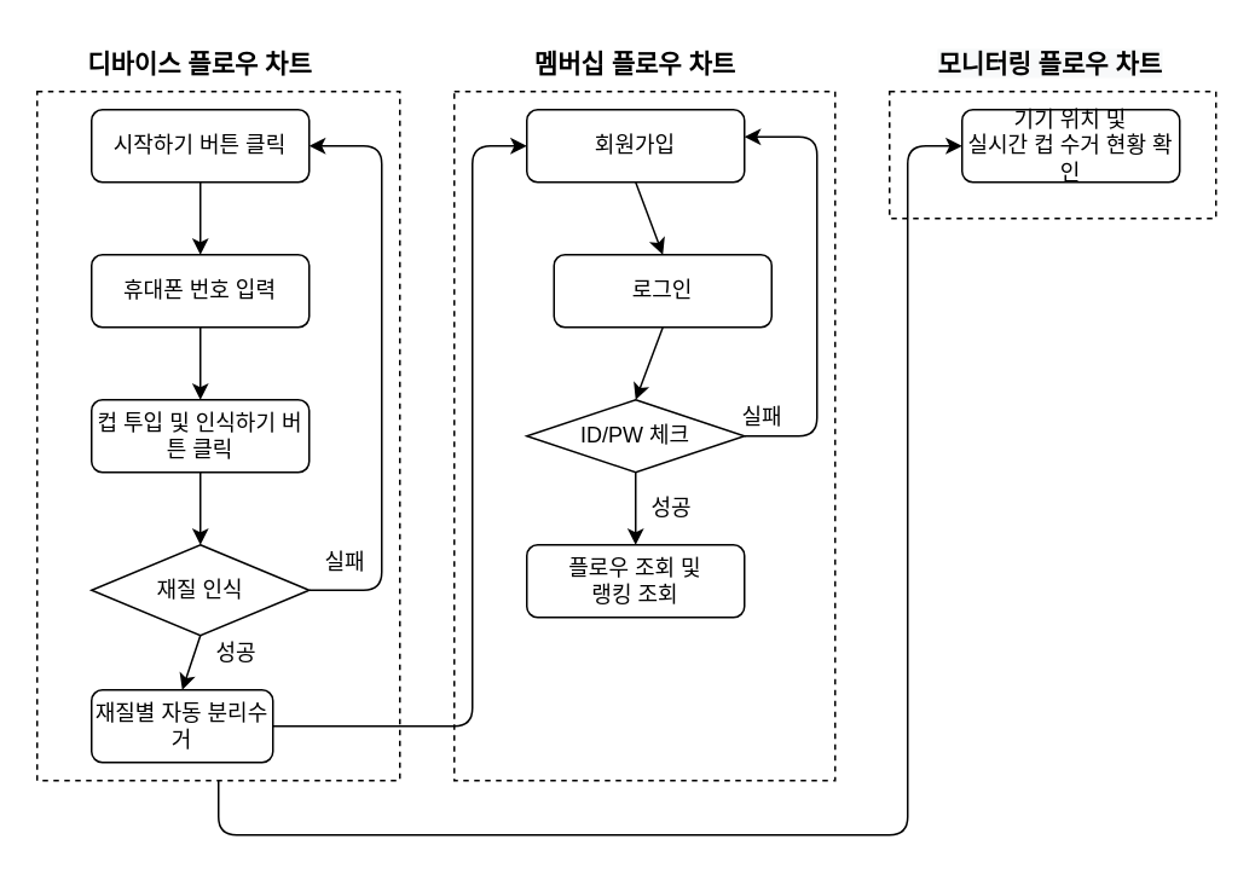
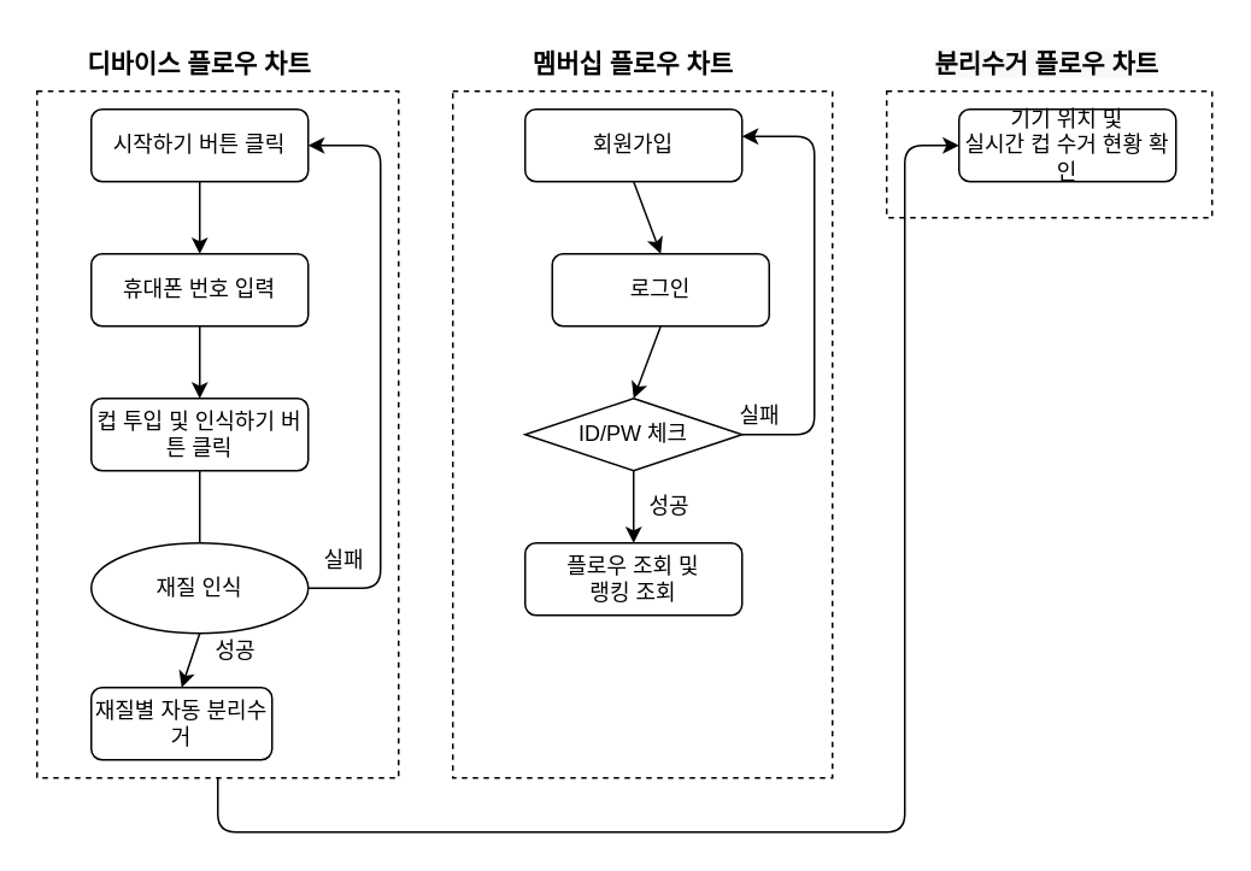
  <mxCell id="0" />
  <mxCell id="1" parent="0" />
  <mxCell id="2" value="" style="rounded=0;whiteSpace=wrap;html=1;dashed=1;" vertex="1" parent="1"><mxGeometry x="490" y="50" width="180" height="70" as="geometry" /></mxCell>
  <mxCell id="3" value="" style="rounded=0;whiteSpace=wrap;html=1;dashed=1;" vertex="1" parent="1"><mxGeometry x="250" y="50" width="210" height="380" as="geometry" /></mxCell>
  <mxCell id="4" value="" style="rounded=0;whiteSpace=wrap;html=1;dashed=1;" vertex="1" parent="1"><mxGeometry x="20" y="50" width="200" height="380" as="geometry" /></mxCell>
  <mxCell id="5" value="시작하기 버튼 클릭" style="rounded=1;whiteSpace=wrap;html=1;fontSize=12;glass=0;strokeWidth=1;shadow=0;" parent="1" vertex="1"><mxGeometry x="50" y="60" width="120" height="40" as="geometry" /></mxCell>
  <mxCell id="6" value="휴대폰 번호 입력" style="rounded=1;whiteSpace=wrap;html=1;fontSize=12;glass=0;strokeWidth=1;shadow=0;" vertex="1" parent="1"><mxGeometry x="50" y="140" width="120" height="40" as="geometry" /></mxCell>
  <mxCell id="7" value="컵 투입 및 인식하기 버튼 클릭" style="rounded=1;whiteSpace=wrap;html=1;fontSize=12;glass=0;strokeWidth=1;shadow=0;" vertex="1" parent="1"><mxGeometry x="50" y="220" width="120" height="40" as="geometry" /></mxCell>
  <mxCell id="8" value="" style="endArrow=classic;html=1;exitX=0.5;exitY=1;exitDx=0;exitDy=0;" edge="1" parent="1" source="6"><mxGeometry width="50" height="50" relative="1" as="geometry"><mxPoint x="240" y="250" as="sourcePoint" /><mxPoint x="110" y="220" as="targetPoint" /></mxGeometry></mxCell>
  <mxCell id="9" value="" style="endArrow=classic;html=1;exitX=0.5;exitY=1;exitDx=0;exitDy=0;" edge="1" parent="1" source="5"><mxGeometry width="50" height="50" relative="1" as="geometry"><mxPoint x="250" y="220" as="sourcePoint" /><mxPoint x="110" y="140" as="targetPoint" /></mxGeometry></mxCell>
- <mxCell id="10" value="재질 인식" style="rhombus;whiteSpace=wrap;html=1;" vertex="1" parent="1"><mxGeometry x="50" y="300" width="120" height="50" as="geometry" /></mxCell>
+ <mxCell id="10" value="재질 인식" style="ellipse;whiteSpace=wrap;html=1;" vertex="1" parent="1"><mxGeometry x="50" y="300" width="120" height="50" as="geometry" /></mxCell>
  <mxCell id="11" value="" style="endArrow=classic;html=1;exitX=1;exitY=0.5;exitDx=0;exitDy=0;entryX=1;entryY=0.5;entryDx=0;entryDy=0;" edge="1" parent="1" source="10" target="5"><mxGeometry width="50" height="50" relative="1" as="geometry"><mxPoint x="170" y="335" as="sourcePoint" /><mxPoint x="170" y="80" as="targetPoint" /><Array as="points"><mxPoint x="210" y="325" /><mxPoint x="210" y="210" /><mxPoint x="210" y="80" /></Array></mxGeometry></mxCell>
- <mxCell id="12" value="" style="endArrow=classic;html=1;exitX=0.5;exitY=1;exitDx=0;exitDy=0;entryX=0.5;entryY=0;entryDx=0;entryDy=0;" edge="1" parent="1" source="7" target="10"><mxGeometry width="50" height="50" relative="1" as="geometry"><mxPoint x="80" y="340" as="sourcePoint" /><mxPoint x="130" y="290" as="targetPoint" /></mxGeometry></mxCell>
+ <mxCell id="12" value="" style="endArrow=none;html=1;exitX=0.5;exitY=1;exitDx=0;exitDy=0;entryX=0.5;entryY=0;entryDx=0;entryDy=0;" edge="1" parent="1" source="7" target="10"><mxGeometry width="50" height="50" relative="1" as="geometry"><mxPoint x="80" y="340" as="sourcePoint" /><mxPoint x="130" y="290" as="targetPoint" /></mxGeometry></mxCell>
  <mxCell id="13" value="실패" style="text;html=1;strokeColor=none;fillColor=none;align=center;verticalAlign=middle;whiteSpace=wrap;rounded=0;" vertex="1" parent="1"><mxGeometry x="170" y="300" width="40" height="20" as="geometry" /></mxCell>
  <mxCell id="14" value="재질별 자동 분리수거" style="rounded=1;whiteSpace=wrap;html=1;" vertex="1" parent="1"><mxGeometry x="50" y="380" width="100" height="40" as="geometry" /></mxCell>
  <mxCell id="15" value="" style="endArrow=classic;html=1;exitX=0.5;exitY=1;exitDx=0;exitDy=0;entryX=0.5;entryY=0;entryDx=0;entryDy=0;" edge="1" parent="1" source="10" target="14"><mxGeometry width="50" height="50" relative="1" as="geometry"><mxPoint x="100" y="410" as="sourcePoint" /><mxPoint x="150" y="360" as="targetPoint" /></mxGeometry></mxCell>
  <mxCell id="16" value="성공" style="text;html=1;strokeColor=none;fillColor=none;align=center;verticalAlign=middle;whiteSpace=wrap;rounded=0;dashed=1;" vertex="1" parent="1"><mxGeometry x="110" y="350" width="40" height="20" as="geometry" /></mxCell>
  <mxCell id="17" value="회원가입" style="rounded=1;whiteSpace=wrap;html=1;" vertex="1" parent="1"><mxGeometry x="290" y="60" width="120" height="40" as="geometry" /></mxCell>
  <mxCell id="18" value="로그인" style="rounded=1;whiteSpace=wrap;html=1;" vertex="1" parent="1"><mxGeometry x="305" y="140" width="120" height="40" as="geometry" /></mxCell>
  <mxCell id="19" value="ID/PW 체크" style="rhombus;whiteSpace=wrap;html=1;" vertex="1" parent="1"><mxGeometry x="290" y="220" width="120" height="40" as="geometry" /></mxCell>
  <mxCell id="20" value="" style="endArrow=classic;html=1;exitX=1;exitY=0.5;exitDx=0;exitDy=0;entryX=1;entryY=0.5;entryDx=0;entryDy=0;" edge="1" parent="1" source="19"><mxGeometry width="50" height="50" relative="1" as="geometry"><mxPoint x="410" y="320" as="sourcePoint" /><mxPoint x="410" y="75" as="targetPoint" /><Array as="points"><mxPoint x="450" y="240" /><mxPoint x="450" y="205" /><mxPoint x="450" y="75" /></Array></mxGeometry></mxCell>
  <mxCell id="21" value="실패" style="text;html=1;strokeColor=none;fillColor=none;align=center;verticalAlign=middle;whiteSpace=wrap;rounded=0;" vertex="1" parent="1"><mxGeometry x="400" y="220" width="40" height="20" as="geometry" /></mxCell>
  <mxCell id="22" value="플로우 조회 및&lt;br&gt;랭킹 조회" style="rounded=1;whiteSpace=wrap;html=1;" vertex="1" parent="1"><mxGeometry x="290" y="300" width="120" height="40" as="geometry" /></mxCell>
- <mxCell id="23" value="" style="endArrow=classic;html=1;exitX=1;exitY=0.5;exitDx=0;exitDy=0;entryX=0;entryY=0.5;entryDx=0;entryDy=0;" edge="1" parent="1" source="14" target="17"><mxGeometry width="50" height="50" relative="1" as="geometry"><mxPoint x="110" y="350" as="sourcePoint" /><mxPoint x="260" y="76.469" as="targetPoint" /><Array as="points"><mxPoint x="260" y="400" /><mxPoint x="260" y="240" /><mxPoint x="260" y="80" /></Array></mxGeometry></mxCell>
  <mxCell id="24" value="" style="endArrow=classic;html=1;exitX=0.5;exitY=1;exitDx=0;exitDy=0;entryX=0.5;entryY=0;entryDx=0;entryDy=0;" edge="1" parent="1" source="17" target="18"><mxGeometry width="50" height="50" relative="1" as="geometry"><mxPoint x="530" y="280" as="sourcePoint" /><mxPoint x="580" y="230" as="targetPoint" /></mxGeometry></mxCell>
  <mxCell id="25" value="" style="endArrow=classic;html=1;exitX=0.5;exitY=1;exitDx=0;exitDy=0;entryX=0.5;entryY=0;entryDx=0;entryDy=0;" edge="1" parent="1" source="18" target="19"><mxGeometry width="50" height="50" relative="1" as="geometry"><mxPoint x="360" y="110" as="sourcePoint" /><mxPoint x="360" y="150" as="targetPoint" /><Array as="points" /></mxGeometry></mxCell>
  <mxCell id="26" value="" style="endArrow=classic;html=1;exitX=0.5;exitY=1;exitDx=0;exitDy=0;entryX=0.5;entryY=0;entryDx=0;entryDy=0;" edge="1" parent="1" source="19" target="22"><mxGeometry width="50" height="50" relative="1" as="geometry"><mxPoint x="380" y="310" as="sourcePoint" /><mxPoint x="430" y="260" as="targetPoint" /></mxGeometry></mxCell>
  <mxCell id="27" value="기기 위치 및&lt;br&gt;실시간 컵 수거 현황 확인" style="rounded=1;whiteSpace=wrap;html=1;" vertex="1" parent="1"><mxGeometry x="530" y="60" width="120" height="40" as="geometry" /></mxCell>
  <mxCell id="28" value="" style="endArrow=classic;html=1;entryX=0;entryY=0.5;entryDx=0;entryDy=0;exitX=0.5;exitY=1;exitDx=0;exitDy=0;" edge="1" parent="1" source="4" target="27"><mxGeometry width="50" height="50" relative="1" as="geometry"><mxPoint x="170" y="400" as="sourcePoint" /><mxPoint x="490" y="400" as="targetPoint" /><Array as="points"><mxPoint x="120" y="460" /><mxPoint x="340" y="460" /><mxPoint x="500" y="460" /><mxPoint x="500" y="80" /></Array></mxGeometry></mxCell>
  <mxCell id="29" value="디바이스 플로우 차트" style="text;html=1;strokeColor=none;fillColor=none;align=center;verticalAlign=middle;whiteSpace=wrap;rounded=0;dashed=1;fontSize=14;fontStyle=1" vertex="1" parent="1"><mxGeometry x="40" y="20" width="140" height="30" as="geometry" /></mxCell>
  <mxCell id="30" value="멤버십 플로우 차트" style="text;html=1;strokeColor=none;fillColor=none;align=center;verticalAlign=middle;whiteSpace=wrap;rounded=0;dashed=1;fontSize=14;fontStyle=1" vertex="1" parent="1"><mxGeometry x="280" y="20" width="140" height="30" as="geometry" /></mxCell>
- <mxCell id="31" value="&lt;span style=&quot;color: rgb(0 , 0 , 0) ; font-family: &amp;#34;helvetica&amp;#34; ; font-size: 14px ; font-style: normal ; font-weight: 700 ; letter-spacing: normal ; text-align: center ; text-indent: 0px ; text-transform: none ; word-spacing: 0px ; background-color: rgb(248 , 249 , 250) ; display: inline ; float: none&quot;&gt;모니터링 플로우 차트&lt;/span&gt;" style="text;whiteSpace=wrap;html=1;fontSize=14;" vertex="1" parent="1"><mxGeometry x="515" y="20" width="150" height="30" as="geometry" /></mxCell>
+ <mxCell id="31" value="&lt;span style=&quot;color: rgb(0 , 0 , 0) ; font-family: &amp;#34;helvetica&amp;#34; ; font-size: 14px ; font-style: normal ; font-weight: 700 ; letter-spacing: normal ; text-align: center ; text-indent: 0px ; text-transform: none ; word-spacing: 0px ; background-color: rgb(248 , 249 , 250) ; display: inline ; float: none&quot;&gt;분리수거 플로우 차트&lt;/span&gt;" style="text;whiteSpace=wrap;html=1;fontSize=14;" vertex="1" parent="1"><mxGeometry x="515" y="20" width="150" height="30" as="geometry" /></mxCell>
  <mxCell id="32" value="성공" style="text;html=1;strokeColor=none;fillColor=none;align=center;verticalAlign=middle;whiteSpace=wrap;rounded=0;dashed=1;" vertex="1" parent="1"><mxGeometry x="350" y="270" width="40" height="20" as="geometry" /></mxCell>
